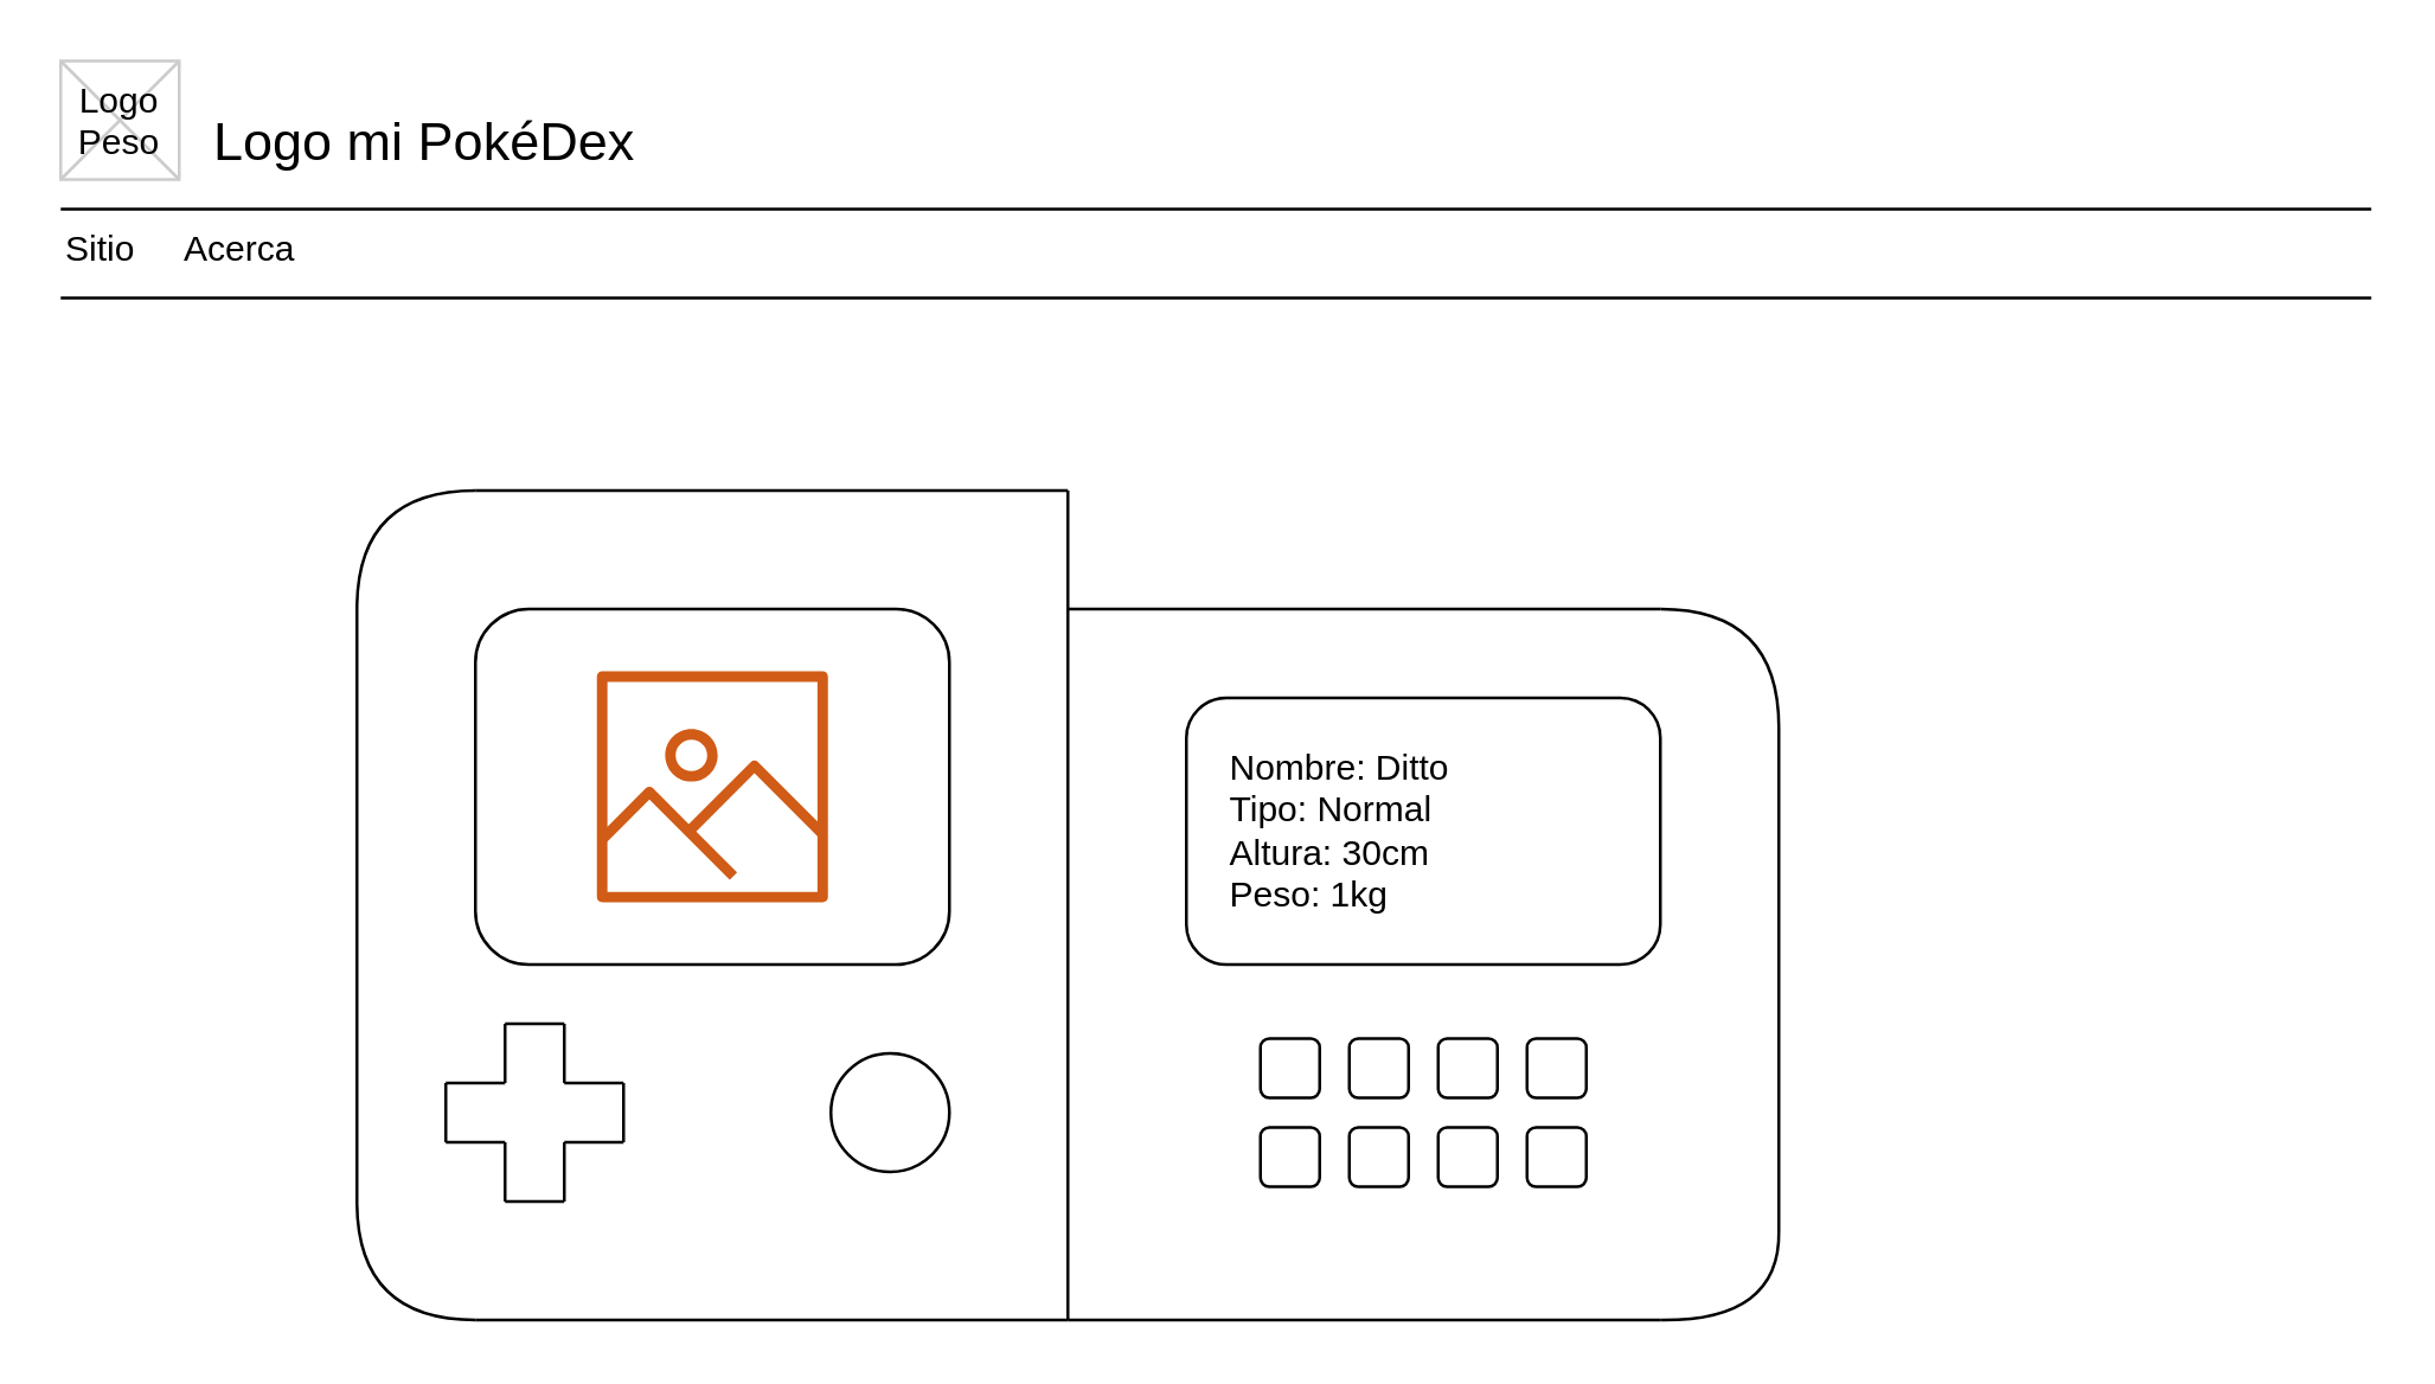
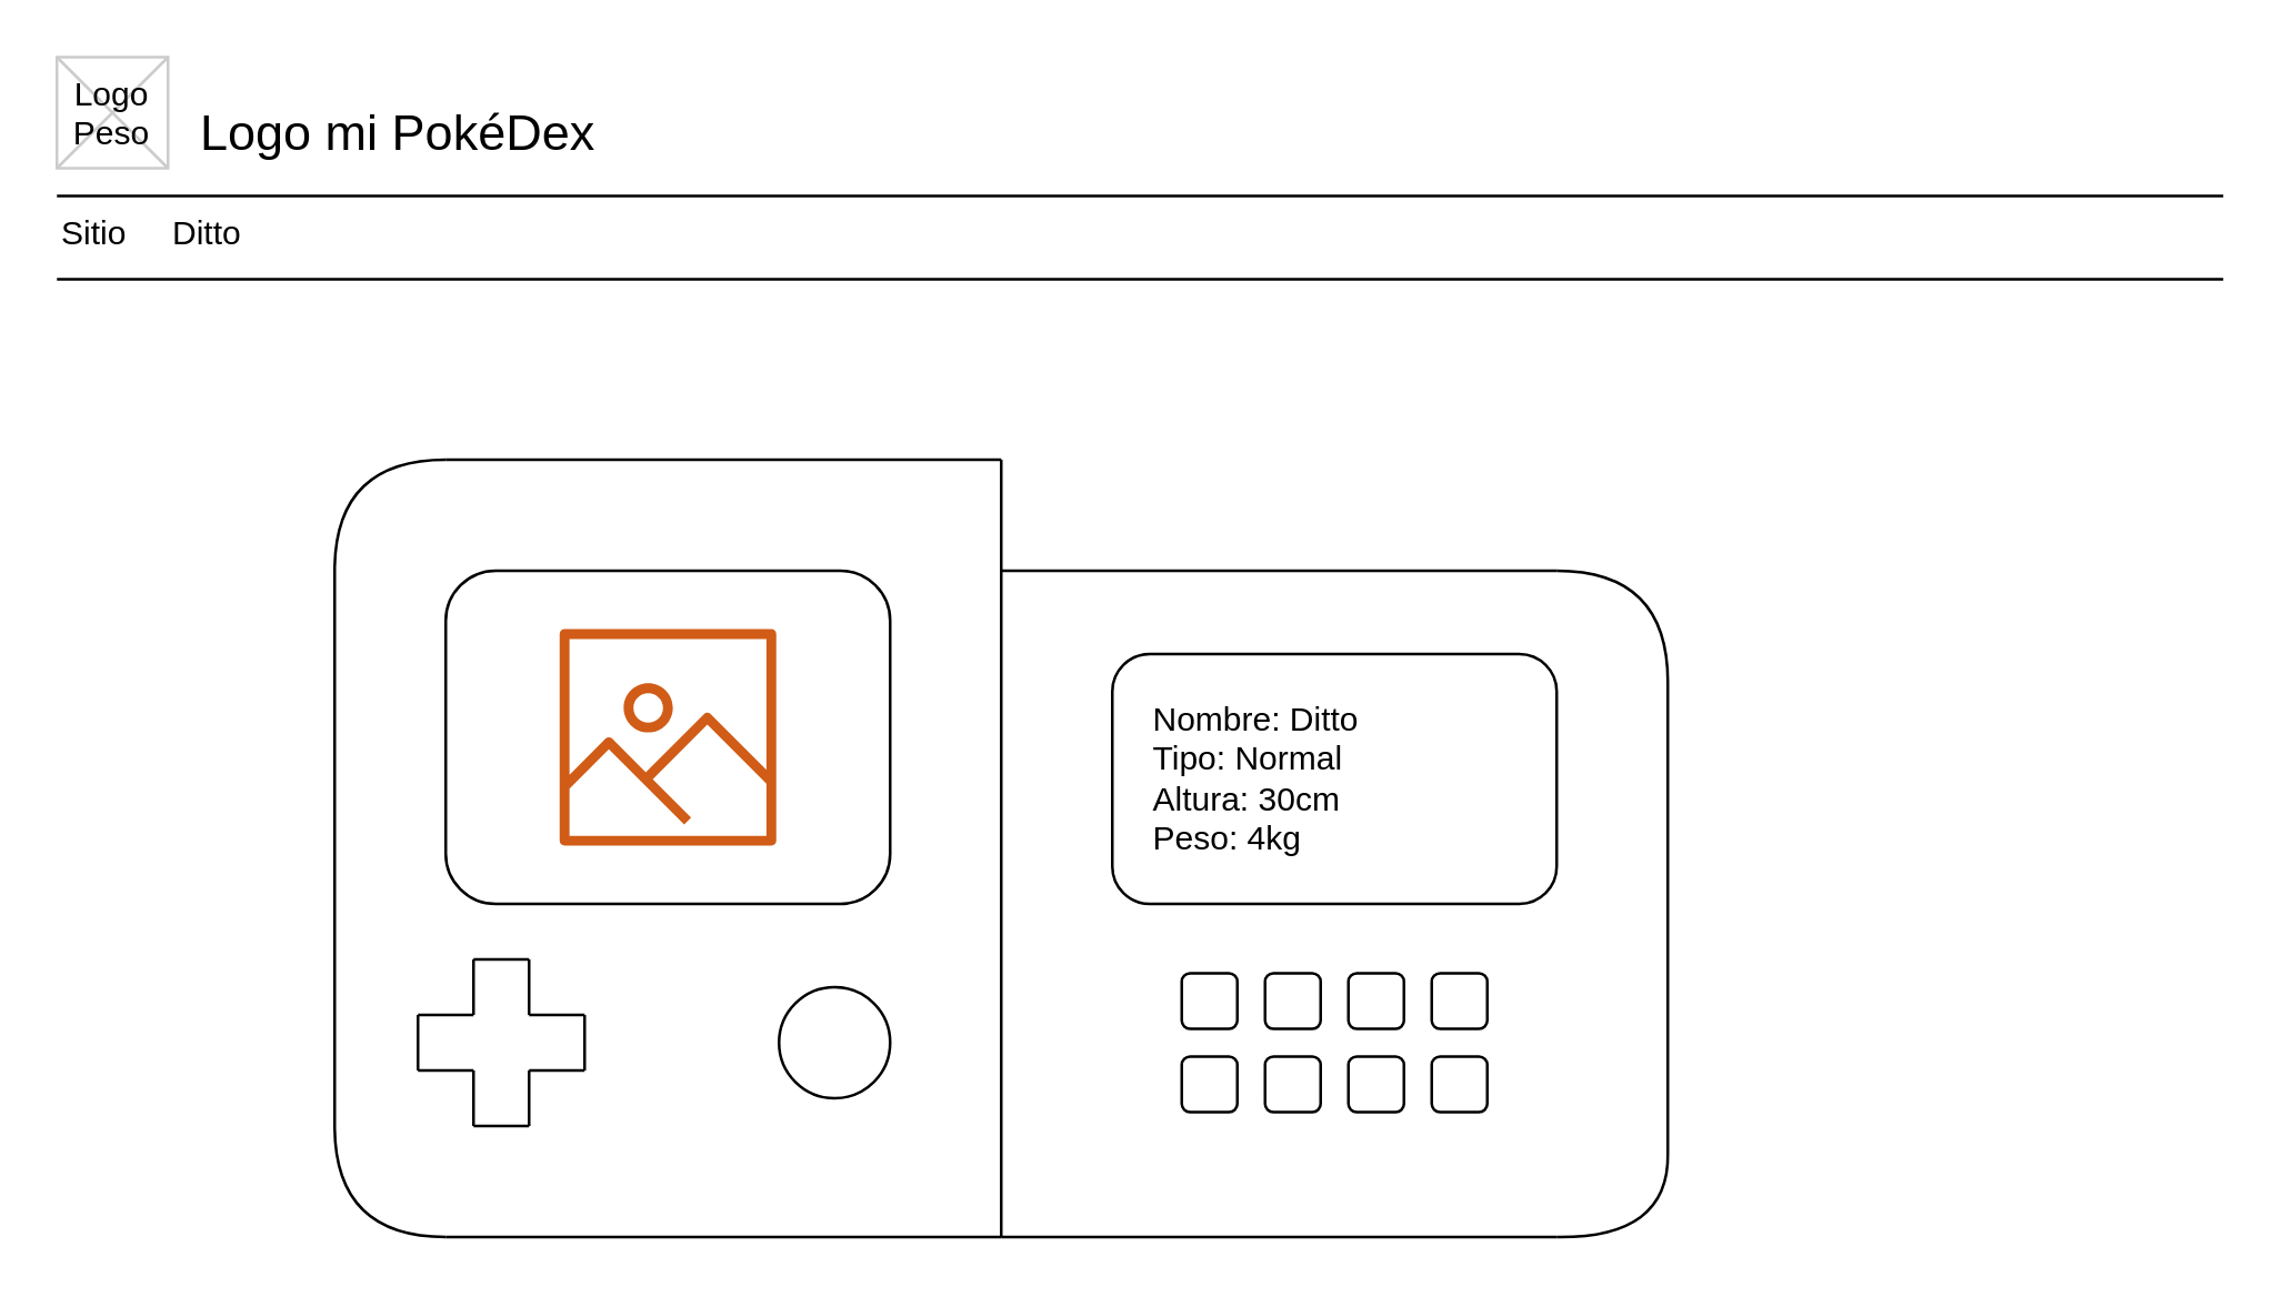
  <mxCell id="0" />
  <mxCell id="1" parent="0" />
  <mxCell id="2" value="Logo mi PokéDex" style="text;spacingTop=-5;fontSize=18;fontStyle=0" parent="1" vertex="1"><mxGeometry x="70" y="35" width="230" height="20" as="geometry" /></mxCell>
  <mxCell id="3" value="" style="line;strokeWidth=1" parent="1" vertex="1"><mxGeometry x="20" y="65" width="780" height="10" as="geometry" /></mxCell>
  <mxCell id="4" value="" style="line;strokeWidth=1" parent="1" vertex="1"><mxGeometry x="20" y="95" width="780" height="10" as="geometry" /></mxCell>
  <mxCell id="5" value="Sitio" style="text;spacingTop=-5;" parent="1" vertex="1"><mxGeometry x="20" y="75" width="30" height="20" as="geometry" /></mxCell>
- <mxCell id="6" value="Acerca" style="text;spacingTop=-5;" parent="1" vertex="1"><mxGeometry x="60" y="75" width="30" height="20" as="geometry" /></mxCell>
+ <mxCell id="6" value="Ditto" style="text;spacingTop=-5;" parent="1" vertex="1"><mxGeometry x="60" y="75" width="30" height="20" as="geometry" /></mxCell>
  <mxCell id="7" value="" style="verticalLabelPosition=bottom;verticalAlign=top;strokeWidth=1;shape=mxgraph.mockup.graphics.iconGrid;strokeColor=#CCCCCC;gridSize=1,1;" parent="1" vertex="1"><mxGeometry x="20" y="20" width="40" height="40" as="geometry" /></mxCell>
  <mxCell id="8" value="Logo&#10;Peso" style="text;spacingTop=-5;align=center" parent="1" vertex="1"><mxGeometry x="20" y="25" width="40" height="40" as="geometry" /></mxCell>
  <mxCell id="9" value="" style="endArrow=none;html=1;" edge="1" parent="1"><mxGeometry width="50" height="50" relative="1" as="geometry"><mxPoint x="360" y="445" as="sourcePoint" /><mxPoint x="360" y="165" as="targetPoint" /></mxGeometry></mxCell>
  <mxCell id="10" value="" style="endArrow=none;html=1;" edge="1" parent="1"><mxGeometry width="50" height="50" relative="1" as="geometry"><mxPoint x="160" y="165" as="sourcePoint" /><mxPoint x="360" y="165" as="targetPoint" /></mxGeometry></mxCell>
  <mxCell id="11" value="" style="endArrow=none;html=1;edgeStyle=orthogonalEdgeStyle;curved=1;endFill=0;" edge="1" parent="1"><mxGeometry width="50" height="50" relative="1" as="geometry"><mxPoint x="120" y="205" as="sourcePoint" /><mxPoint x="160" y="165" as="targetPoint" /><Array as="points"><mxPoint x="120" y="165" /></Array></mxGeometry></mxCell>
  <mxCell id="12" value="" style="endArrow=none;html=1;" edge="1" parent="1"><mxGeometry width="50" height="50" relative="1" as="geometry"><mxPoint x="160" y="445" as="sourcePoint" /><mxPoint x="360" y="445" as="targetPoint" /></mxGeometry></mxCell>
  <mxCell id="13" value="" style="endArrow=none;html=1;edgeStyle=orthogonalEdgeStyle;curved=1;endFill=0;" edge="1" parent="1"><mxGeometry width="50" height="50" relative="1" as="geometry"><mxPoint x="120" y="405" as="sourcePoint" /><mxPoint x="160" y="445" as="targetPoint" /><Array as="points"><mxPoint x="120" y="445" /></Array></mxGeometry></mxCell>
  <mxCell id="14" value="" style="endArrow=none;html=1;" edge="1" parent="1"><mxGeometry width="50" height="50" relative="1" as="geometry"><mxPoint x="120" y="405" as="sourcePoint" /><mxPoint x="120" y="205" as="targetPoint" /></mxGeometry></mxCell>
  <mxCell id="15" value="" style="rounded=1;whiteSpace=wrap;html=1;" vertex="1" parent="1"><mxGeometry x="160" y="205" width="160" height="120" as="geometry" /></mxCell>
  <mxCell id="16" value="" style="endArrow=none;html=1;strokeColor=#000000;" edge="1" parent="1"><mxGeometry width="50" height="50" relative="1" as="geometry"><mxPoint x="170" y="365" as="sourcePoint" /><mxPoint x="170" y="345" as="targetPoint" /></mxGeometry></mxCell>
  <mxCell id="17" value="" style="endArrow=none;html=1;strokeColor=#000000;" edge="1" parent="1"><mxGeometry width="50" height="50" relative="1" as="geometry"><mxPoint x="170" y="345" as="sourcePoint" /><mxPoint x="190" y="345" as="targetPoint" /></mxGeometry></mxCell>
  <mxCell id="18" value="" style="endArrow=none;html=1;strokeColor=#000000;" edge="1" parent="1"><mxGeometry width="50" height="50" relative="1" as="geometry"><mxPoint x="190" y="365" as="sourcePoint" /><mxPoint x="190" y="345" as="targetPoint" /></mxGeometry></mxCell>
  <mxCell id="19" value="" style="group;rotation=90;" vertex="1" connectable="0" parent="1"><mxGeometry x="190" y="365" width="20" height="20" as="geometry" /></mxCell>
  <mxCell id="20" value="" style="endArrow=none;html=1;strokeColor=#000000;" edge="1" parent="19"><mxGeometry width="50" height="50" relative="1" as="geometry"><mxPoint as="sourcePoint" /><mxPoint x="20" as="targetPoint" /></mxGeometry></mxCell>
  <mxCell id="21" value="" style="endArrow=none;html=1;strokeColor=#000000;" edge="1" parent="19"><mxGeometry width="50" height="50" relative="1" as="geometry"><mxPoint x="20" as="sourcePoint" /><mxPoint x="20" y="20" as="targetPoint" /></mxGeometry></mxCell>
  <mxCell id="22" value="" style="endArrow=none;html=1;strokeColor=#000000;" edge="1" parent="19"><mxGeometry width="50" height="50" relative="1" as="geometry"><mxPoint y="20" as="sourcePoint" /><mxPoint x="20" y="20" as="targetPoint" /></mxGeometry></mxCell>
  <mxCell id="23" value="" style="group;rotation=-180;" vertex="1" connectable="0" parent="1"><mxGeometry x="170" y="385" width="20" height="20" as="geometry" /></mxCell>
  <mxCell id="24" value="" style="endArrow=none;html=1;strokeColor=#000000;" edge="1" parent="23"><mxGeometry width="50" height="50" relative="1" as="geometry"><mxPoint x="20" as="sourcePoint" /><mxPoint x="20" y="20" as="targetPoint" /></mxGeometry></mxCell>
  <mxCell id="25" value="" style="endArrow=none;html=1;strokeColor=#000000;" edge="1" parent="23"><mxGeometry width="50" height="50" relative="1" as="geometry"><mxPoint x="20" y="20" as="sourcePoint" /><mxPoint y="20" as="targetPoint" /></mxGeometry></mxCell>
  <mxCell id="26" value="" style="endArrow=none;html=1;strokeColor=#000000;" edge="1" parent="23"><mxGeometry width="50" height="50" relative="1" as="geometry"><mxPoint as="sourcePoint" /><mxPoint y="20" as="targetPoint" /></mxGeometry></mxCell>
  <mxCell id="27" value="" style="group;rotation=-90;" vertex="1" connectable="0" parent="1"><mxGeometry x="150" y="365" width="20" height="20" as="geometry" /></mxCell>
  <mxCell id="28" value="" style="endArrow=none;html=1;strokeColor=#000000;" edge="1" parent="27"><mxGeometry width="50" height="50" relative="1" as="geometry"><mxPoint x="20" y="20" as="sourcePoint" /><mxPoint y="20" as="targetPoint" /></mxGeometry></mxCell>
  <mxCell id="29" value="" style="endArrow=none;html=1;strokeColor=#000000;" edge="1" parent="27"><mxGeometry width="50" height="50" relative="1" as="geometry"><mxPoint y="20" as="sourcePoint" /><mxPoint as="targetPoint" /></mxGeometry></mxCell>
  <mxCell id="30" value="" style="endArrow=none;html=1;strokeColor=#000000;" edge="1" parent="27"><mxGeometry width="50" height="50" relative="1" as="geometry"><mxPoint x="20" as="sourcePoint" /><mxPoint as="targetPoint" /></mxGeometry></mxCell>
  <mxCell id="31" value="" style="ellipse;whiteSpace=wrap;html=1;aspect=fixed;" vertex="1" parent="1"><mxGeometry x="280" y="355" width="40" height="40" as="geometry" /></mxCell>
  <mxCell id="32" value="" style="endArrow=none;html=1;strokeColor=#000000;" edge="1" parent="1"><mxGeometry width="50" height="50" relative="1" as="geometry"><mxPoint x="360" y="205" as="sourcePoint" /><mxPoint x="560" y="205" as="targetPoint" /></mxGeometry></mxCell>
  <mxCell id="33" value="" style="endArrow=none;html=1;edgeStyle=orthogonalEdgeStyle;curved=1;endFill=0;" edge="1" parent="1"><mxGeometry width="50" height="50" relative="1" as="geometry"><mxPoint x="600" y="245" as="sourcePoint" /><mxPoint x="560" y="205" as="targetPoint" /><Array as="points"><mxPoint x="600" y="205" /></Array></mxGeometry></mxCell>
  <mxCell id="34" value="" style="endArrow=none;html=1;strokeColor=#000000;" edge="1" parent="1"><mxGeometry width="50" height="50" relative="1" as="geometry"><mxPoint x="360" y="445" as="sourcePoint" /><mxPoint x="560" y="445" as="targetPoint" /></mxGeometry></mxCell>
  <mxCell id="35" value="" style="endArrow=none;html=1;edgeStyle=orthogonalEdgeStyle;curved=1;endFill=0;" edge="1" parent="1"><mxGeometry width="50" height="50" relative="1" as="geometry"><mxPoint x="560" y="445" as="sourcePoint" /><mxPoint x="600" y="415" as="targetPoint" /></mxGeometry></mxCell>
  <mxCell id="36" value="" style="endArrow=none;html=1;strokeColor=#000000;" edge="1" parent="1"><mxGeometry width="50" height="50" relative="1" as="geometry"><mxPoint x="600" y="415" as="sourcePoint" /><mxPoint x="600" y="245" as="targetPoint" /></mxGeometry></mxCell>
  <mxCell id="37" value="" style="rounded=1;whiteSpace=wrap;html=1;" vertex="1" parent="1"><mxGeometry x="400" y="235" width="160" height="90" as="geometry" /></mxCell>
  <mxCell id="38" value="" style="rounded=1;whiteSpace=wrap;html=1;" vertex="1" parent="1"><mxGeometry x="425" y="350" width="20" height="20" as="geometry" /></mxCell>
  <mxCell id="39" value="" style="rounded=1;whiteSpace=wrap;html=1;" vertex="1" parent="1"><mxGeometry x="455" y="350" width="20" height="20" as="geometry" /></mxCell>
  <mxCell id="40" value="" style="rounded=1;whiteSpace=wrap;html=1;" vertex="1" parent="1"><mxGeometry x="485" y="350" width="20" height="20" as="geometry" /></mxCell>
  <mxCell id="41" value="" style="rounded=1;whiteSpace=wrap;html=1;" vertex="1" parent="1"><mxGeometry x="515" y="350" width="20" height="20" as="geometry" /></mxCell>
  <mxCell id="42" value="" style="rounded=1;whiteSpace=wrap;html=1;" vertex="1" parent="1"><mxGeometry x="425" y="380" width="20" height="20" as="geometry" /></mxCell>
  <mxCell id="43" value="" style="rounded=1;whiteSpace=wrap;html=1;" vertex="1" parent="1"><mxGeometry x="455" y="380" width="20" height="20" as="geometry" /></mxCell>
  <mxCell id="44" value="" style="rounded=1;whiteSpace=wrap;html=1;" vertex="1" parent="1"><mxGeometry x="485" y="380" width="20" height="20" as="geometry" /></mxCell>
  <mxCell id="45" value="" style="rounded=1;whiteSpace=wrap;html=1;" vertex="1" parent="1"><mxGeometry x="515" y="380" width="20" height="20" as="geometry" /></mxCell>
  <mxCell id="46" value="" style="outlineConnect=0;fontColor=#232F3E;gradientColor=none;fillColor=#D05C17;strokeColor=none;dashed=0;verticalLabelPosition=bottom;verticalAlign=top;align=center;html=1;fontSize=12;fontStyle=0;aspect=fixed;pointerEvents=1;shape=mxgraph.aws4.container_registry_image;" vertex="1" parent="1"><mxGeometry x="201" y="226" width="78" height="78" as="geometry" /></mxCell>
- <mxCell id="47" value="Nombre: Ditto&lt;br&gt;Tipo: Normal&lt;br&gt;Altura: 30cm&lt;br&gt;Peso: 1kg" style="text;html=1;strokeColor=none;fillColor=none;align=left;verticalAlign=middle;whiteSpace=wrap;rounded=0;fontStyle=0" vertex="1" parent="1"><mxGeometry x="413" y="260" width="180" height="40" as="geometry" /></mxCell>
+ <mxCell id="47" value="Nombre: Ditto&lt;br&gt;Tipo: Normal&lt;br&gt;Altura: 30cm&lt;br&gt;Peso: 4kg" style="text;html=1;strokeColor=none;fillColor=none;align=left;verticalAlign=middle;whiteSpace=wrap;rounded=0;fontStyle=0" vertex="1" parent="1"><mxGeometry x="413" y="260" width="180" height="40" as="geometry" /></mxCell>
